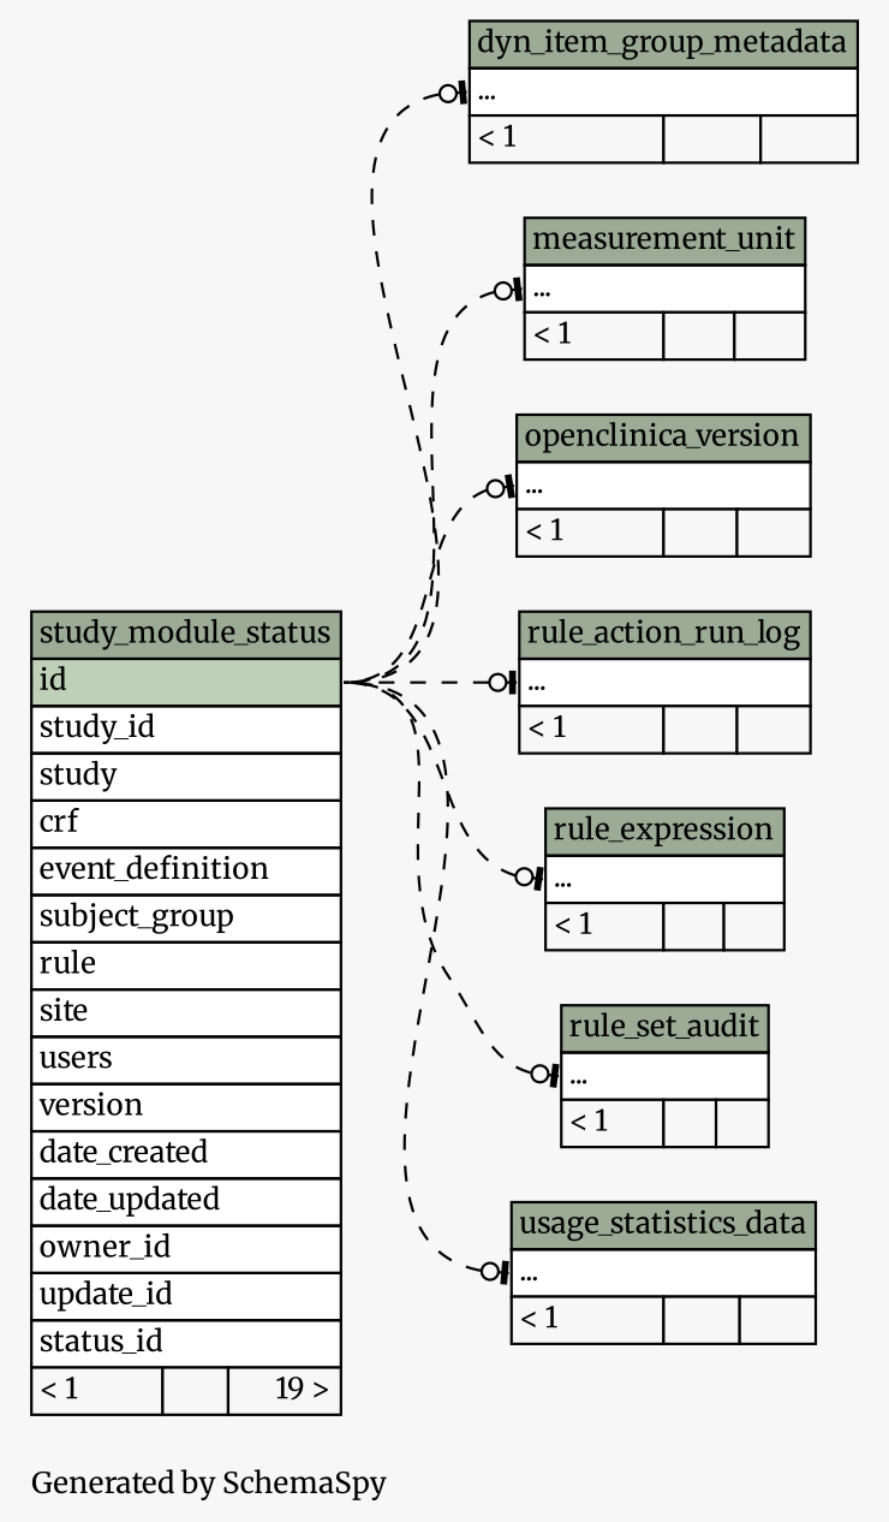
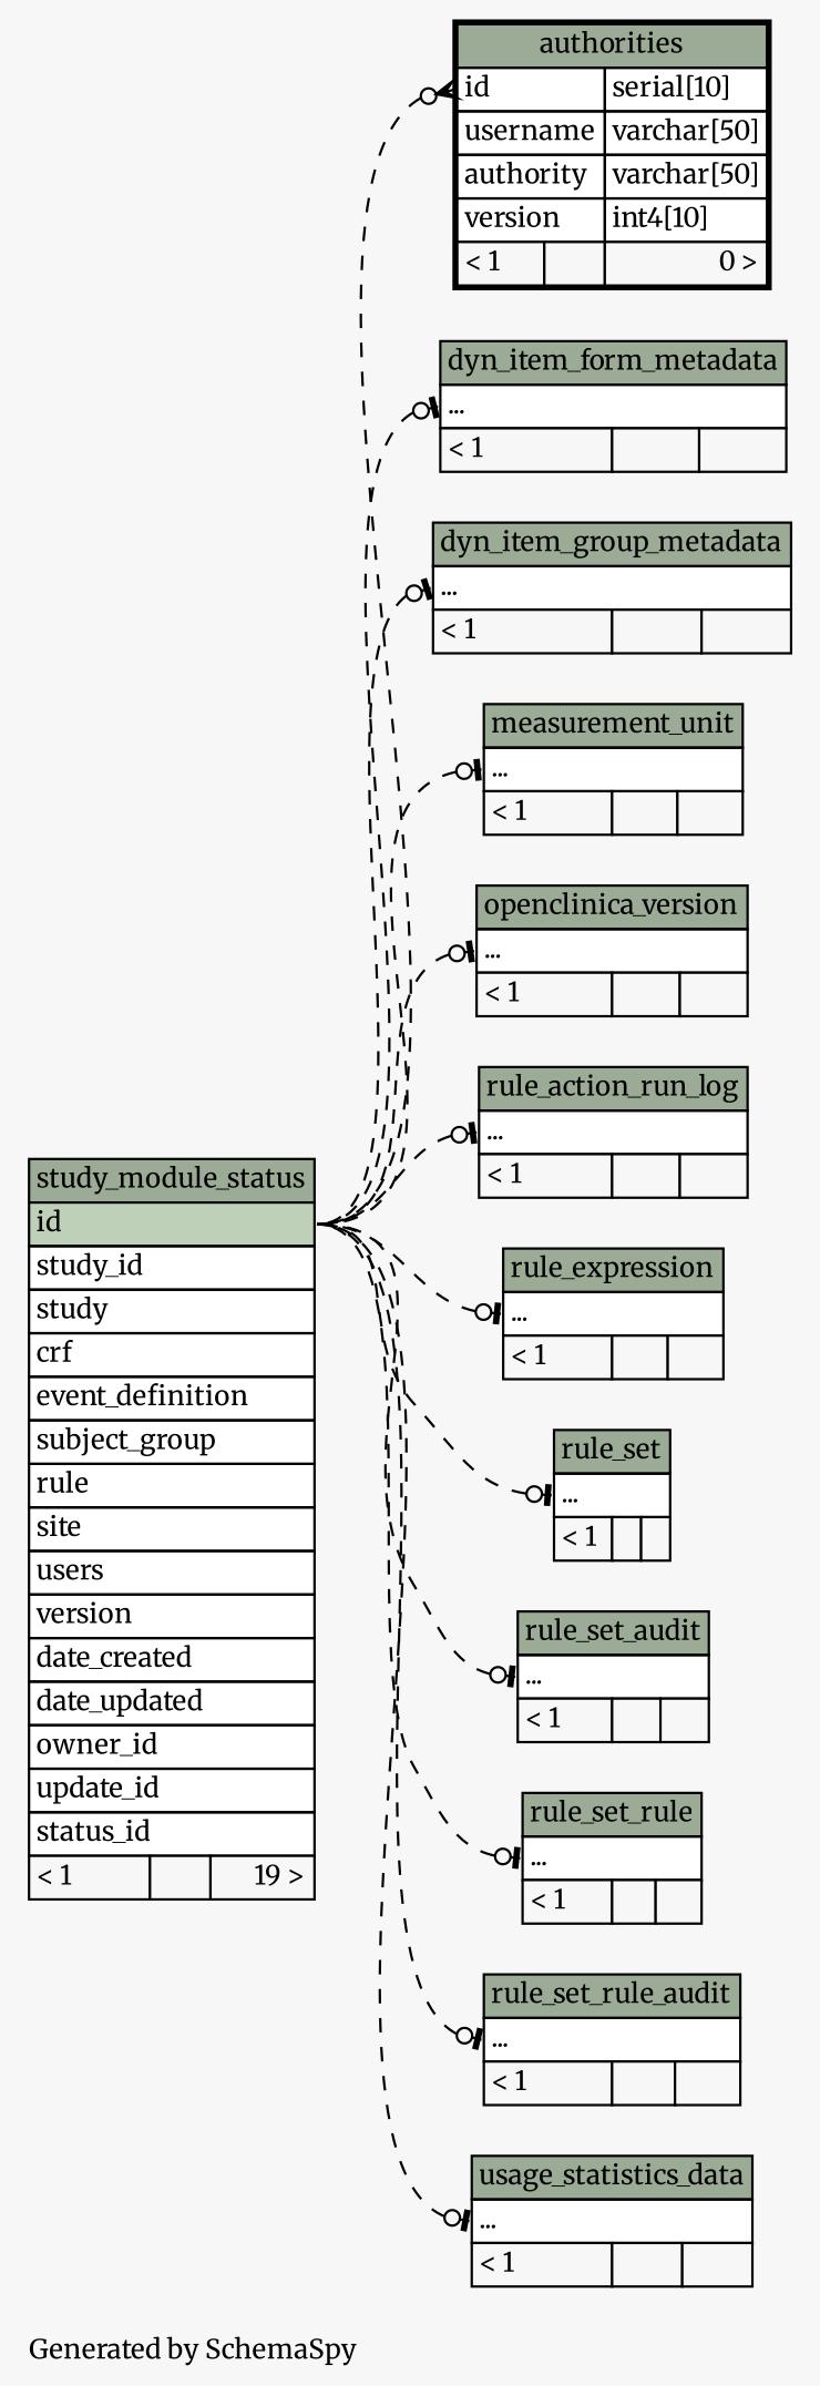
  digraph {
    bgcolor="#f7f7f7"
    fontname=Merriweather
    fontsize=11
    label="\nGenerated by SchemaSpy"
    labeljust=l
    nodesep=0.18
    rankdir=RL
    ranksep=0.46
    node [fontname=Merriweather fontsize=11 shape=plaintext]
    edge [arrowhead=none arrowsize=0.8 arrowtail=teeodot dir=back fontname=Merriweather headport="id:e" style=dashed tailport="elipses:w"]
    n1 [label=<     <TABLE BORDER="0" CELLBORDER="1" CELLSPACING="0" BGCOLOR="#ffffff">       <TR><TD COLSPAN="3" BGCOLOR="#9bab96" ALIGN="CENTER">study_module_status</TD></TR>       <TR><TD PORT="id" COLSPAN="3" BGCOLOR="#bed1b8" ALIGN="LEFT">id</TD></TR>       <TR><TD PORT="study_id" COLSPAN="3" ALIGN="LEFT">study_id</TD></TR>       <TR><TD PORT="study" COLSPAN="3" ALIGN="LEFT">study</TD></TR>       <TR><TD PORT="crf" COLSPAN="3" ALIGN="LEFT">crf</TD></TR>       <TR><TD PORT="event_definition" COLSPAN="3" ALIGN="LEFT">event_definition</TD></TR>       <TR><TD PORT="subject_group" COLSPAN="3" ALIGN="LEFT">subject_group</TD></TR>       <TR><TD PORT="rule" COLSPAN="3" ALIGN="LEFT">rule</TD></TR>       <TR><TD PORT="site" COLSPAN="3" ALIGN="LEFT">site</TD></TR>       <TR><TD PORT="users" COLSPAN="3" ALIGN="LEFT">users</TD></TR>       <TR><TD PORT="version" COLSPAN="3" ALIGN="LEFT">version</TD></TR>       <TR><TD PORT="date_created" COLSPAN="3" ALIGN="LEFT">date_created</TD></TR>       <TR><TD PORT="date_updated" COLSPAN="3" ALIGN="LEFT">date_updated</TD></TR>       <TR><TD PORT="owner_id" COLSPAN="3" ALIGN="LEFT">owner_id</TD></TR>       <TR><TD PORT="update_id" COLSPAN="3" ALIGN="LEFT">update_id</TD></TR>       <TR><TD PORT="status_id" COLSPAN="3" ALIGN="LEFT">status_id</TD></TR>       <TR><TD ALIGN="LEFT" BGCOLOR="#f7f7f7">&lt; 1</TD><TD ALIGN="RIGHT" BGCOLOR="#f7f7f7">  </TD><TD ALIGN="RIGHT" BGCOLOR="#f7f7f7">19 &gt;</TD></TR>     </TABLE>>]
+   n2 [label=<     <TABLE BORDER="2" CELLBORDER="1" CELLSPACING="0" BGCOLOR="#ffffff">       <TR><TD COLSPAN="3" BGCOLOR="#9bab96" ALIGN="CENTER">authorities</TD></TR>       <TR><TD PORT="id" COLSPAN="2" ALIGN="LEFT">id</TD><TD PORT="id.type" ALIGN="LEFT">serial[10]</TD></TR>       <TR><TD PORT="username" COLSPAN="2" ALIGN="LEFT">username</TD><TD PORT="username.type" ALIGN="LEFT">varchar[50]</TD></TR>       <TR><TD PORT="authority" COLSPAN="2" ALIGN="LEFT">authority</TD><TD PORT="authority.type" ALIGN="LEFT">varchar[50]</TD></TR>       <TR><TD PORT="version" COLSPAN="2" ALIGN="LEFT">version</TD><TD PORT="version.type" ALIGN="LEFT">int4[10]</TD></TR>       <TR><TD ALIGN="LEFT" BGCOLOR="#f7f7f7">&lt; 1</TD><TD ALIGN="RIGHT" BGCOLOR="#f7f7f7">  </TD><TD ALIGN="RIGHT" BGCOLOR="#f7f7f7">0 &gt;</TD></TR>     </TABLE>>]
+   n3 [label=<     <TABLE BORDER="0" CELLBORDER="1" CELLSPACING="0" BGCOLOR="#ffffff">       <TR><TD COLSPAN="3" BGCOLOR="#9bab96" ALIGN="CENTER">dyn_item_form_metadata</TD></TR>       <TR><TD PORT="elipses" COLSPAN="3" ALIGN="LEFT">...</TD></TR>       <TR><TD ALIGN="LEFT" BGCOLOR="#f7f7f7">&lt; 1</TD><TD ALIGN="RIGHT" BGCOLOR="#f7f7f7">  </TD><TD ALIGN="RIGHT" BGCOLOR="#f7f7f7">  </TD></TR>     </TABLE>>]
    n4 [label=<     <TABLE BORDER="0" CELLBORDER="1" CELLSPACING="0" BGCOLOR="#ffffff">       <TR><TD COLSPAN="3" BGCOLOR="#9bab96" ALIGN="CENTER">dyn_item_group_metadata</TD></TR>       <TR><TD PORT="elipses" COLSPAN="3" ALIGN="LEFT">...</TD></TR>       <TR><TD ALIGN="LEFT" BGCOLOR="#f7f7f7">&lt; 1</TD><TD ALIGN="RIGHT" BGCOLOR="#f7f7f7">  </TD><TD ALIGN="RIGHT" BGCOLOR="#f7f7f7">  </TD></TR>     </TABLE>>]
    n5 [label=<     <TABLE BORDER="0" CELLBORDER="1" CELLSPACING="0" BGCOLOR="#ffffff">       <TR><TD COLSPAN="3" BGCOLOR="#9bab96" ALIGN="CENTER">measurement_unit</TD></TR>       <TR><TD PORT="elipses" COLSPAN="3" ALIGN="LEFT">...</TD></TR>       <TR><TD ALIGN="LEFT" BGCOLOR="#f7f7f7">&lt; 1</TD><TD ALIGN="RIGHT" BGCOLOR="#f7f7f7">  </TD><TD ALIGN="RIGHT" BGCOLOR="#f7f7f7">  </TD></TR>     </TABLE>>]
    n6 [label=<     <TABLE BORDER="0" CELLBORDER="1" CELLSPACING="0" BGCOLOR="#ffffff">       <TR><TD COLSPAN="3" BGCOLOR="#9bab96" ALIGN="CENTER">openclinica_version</TD></TR>       <TR><TD PORT="elipses" COLSPAN="3" ALIGN="LEFT">...</TD></TR>       <TR><TD ALIGN="LEFT" BGCOLOR="#f7f7f7">&lt; 1</TD><TD ALIGN="RIGHT" BGCOLOR="#f7f7f7">  </TD><TD ALIGN="RIGHT" BGCOLOR="#f7f7f7">  </TD></TR>     </TABLE>>]
    n7 [label=<     <TABLE BORDER="0" CELLBORDER="1" CELLSPACING="0" BGCOLOR="#ffffff">       <TR><TD COLSPAN="3" BGCOLOR="#9bab96" ALIGN="CENTER">rule_action_run_log</TD></TR>       <TR><TD PORT="elipses" COLSPAN="3" ALIGN="LEFT">...</TD></TR>       <TR><TD ALIGN="LEFT" BGCOLOR="#f7f7f7">&lt; 1</TD><TD ALIGN="RIGHT" BGCOLOR="#f7f7f7">  </TD><TD ALIGN="RIGHT" BGCOLOR="#f7f7f7">  </TD></TR>     </TABLE>>]
    n8 [label=<     <TABLE BORDER="0" CELLBORDER="1" CELLSPACING="0" BGCOLOR="#ffffff">       <TR><TD COLSPAN="3" BGCOLOR="#9bab96" ALIGN="CENTER">rule_expression</TD></TR>       <TR><TD PORT="elipses" COLSPAN="3" ALIGN="LEFT">...</TD></TR>       <TR><TD ALIGN="LEFT" BGCOLOR="#f7f7f7">&lt; 1</TD><TD ALIGN="RIGHT" BGCOLOR="#f7f7f7">  </TD><TD ALIGN="RIGHT" BGCOLOR="#f7f7f7">  </TD></TR>     </TABLE>>]
+   n9 [label=<     <TABLE BORDER="0" CELLBORDER="1" CELLSPACING="0" BGCOLOR="#ffffff">       <TR><TD COLSPAN="3" BGCOLOR="#9bab96" ALIGN="CENTER">rule_set</TD></TR>       <TR><TD PORT="elipses" COLSPAN="3" ALIGN="LEFT">...</TD></TR>       <TR><TD ALIGN="LEFT" BGCOLOR="#f7f7f7">&lt; 1</TD><TD ALIGN="RIGHT" BGCOLOR="#f7f7f7">  </TD><TD ALIGN="RIGHT" BGCOLOR="#f7f7f7">  </TD></TR>     </TABLE>>]
    n10 [label=<     <TABLE BORDER="0" CELLBORDER="1" CELLSPACING="0" BGCOLOR="#ffffff">       <TR><TD COLSPAN="3" BGCOLOR="#9bab96" ALIGN="CENTER">rule_set_audit</TD></TR>       <TR><TD PORT="elipses" COLSPAN="3" ALIGN="LEFT">...</TD></TR>       <TR><TD ALIGN="LEFT" BGCOLOR="#f7f7f7">&lt; 1</TD><TD ALIGN="RIGHT" BGCOLOR="#f7f7f7">  </TD><TD ALIGN="RIGHT" BGCOLOR="#f7f7f7">  </TD></TR>     </TABLE>>]
+   n11 [label=<     <TABLE BORDER="0" CELLBORDER="1" CELLSPACING="0" BGCOLOR="#ffffff">       <TR><TD COLSPAN="3" BGCOLOR="#9bab96" ALIGN="CENTER">rule_set_rule</TD></TR>       <TR><TD PORT="elipses" COLSPAN="3" ALIGN="LEFT">...</TD></TR>       <TR><TD ALIGN="LEFT" BGCOLOR="#f7f7f7">&lt; 1</TD><TD ALIGN="RIGHT" BGCOLOR="#f7f7f7">  </TD><TD ALIGN="RIGHT" BGCOLOR="#f7f7f7">  </TD></TR>     </TABLE>>]
+   n12 [label=<     <TABLE BORDER="0" CELLBORDER="1" CELLSPACING="0" BGCOLOR="#ffffff">       <TR><TD COLSPAN="3" BGCOLOR="#9bab96" ALIGN="CENTER">rule_set_rule_audit</TD></TR>       <TR><TD PORT="elipses" COLSPAN="3" ALIGN="LEFT">...</TD></TR>       <TR><TD ALIGN="LEFT" BGCOLOR="#f7f7f7">&lt; 1</TD><TD ALIGN="RIGHT" BGCOLOR="#f7f7f7">  </TD><TD ALIGN="RIGHT" BGCOLOR="#f7f7f7">  </TD></TR>     </TABLE>>]
    n13 [label=<     <TABLE BORDER="0" CELLBORDER="1" CELLSPACING="0" BGCOLOR="#ffffff">       <TR><TD COLSPAN="3" BGCOLOR="#9bab96" ALIGN="CENTER">usage_statistics_data</TD></TR>       <TR><TD PORT="elipses" COLSPAN="3" ALIGN="LEFT">...</TD></TR>       <TR><TD ALIGN="LEFT" BGCOLOR="#f7f7f7">&lt; 1</TD><TD ALIGN="RIGHT" BGCOLOR="#f7f7f7">  </TD><TD ALIGN="RIGHT" BGCOLOR="#f7f7f7">  </TD></TR>     </TABLE>>]
+   n2 -> n1 [arrowtail=crowodot tailport="id:w"]
+   n3 -> n1
    n4 -> n1
    n5 -> n1
    n6 -> n1
    n7 -> n1
    n8 -> n1
+   n9 -> n1
    n10 -> n1
+   n11 -> n1
+   n12 -> n1
    n13 -> n1
  }
